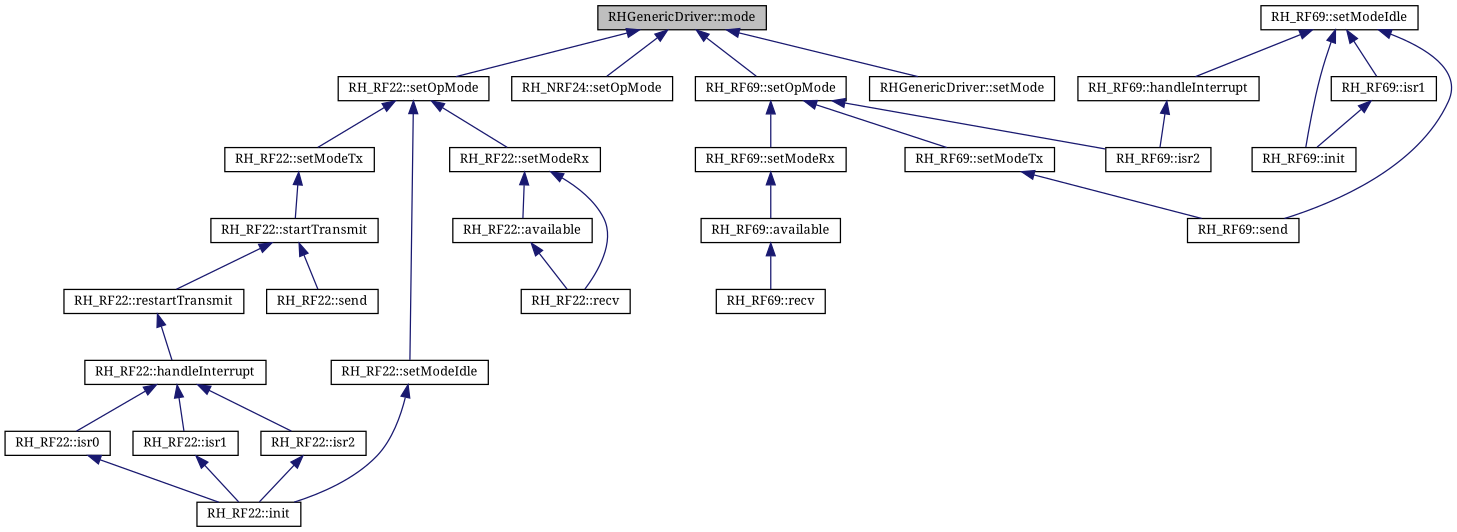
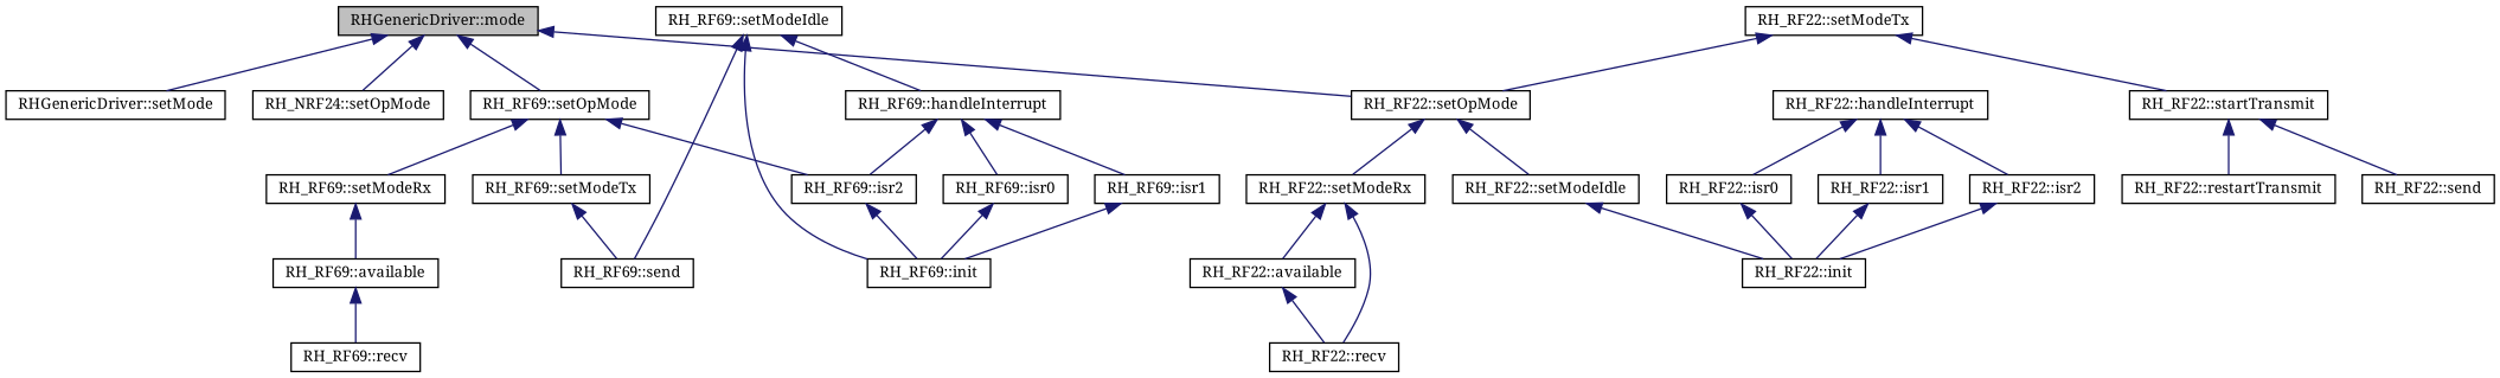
  digraph {
    fontname="Noto Serif"
    rankdir=TB
    node [color=black fillcolor=white fontname="Noto Serif" fontsize=10 shape=record style=filled]
    edge [color=midnightblue dir=back fontname="Noto Serif" fontsize=10 labelfontname=Helvetica labelfontsize=10 style=solid]
    n1 [fillcolor=grey75 fontcolor=black height=0.2 label="RHGenericDriver::mode" width=0.4]
    n2 [height=0.2 label="RHGenericDriver::setMode" width=0.4]
    n3 [height=0.2 label="RH_NRF24::setOpMode" width=0.4]
    n4 [height=0.2 label="RH_RF69::setOpMode" width=0.4]
    n5 [height=0.2 label="RH_RF22::setOpMode" width=0.4]
    n6 [height=0.2 label="RH_RF69::setModeRx" width=0.4]
    n7 [height=0.2 label="RH_RF69::setModeTx" width=0.4]
    n8 [height=0.2 label="RH_RF69::isr2" width=0.4]
    n9 [height=0.2 label="RH_RF22::setModeIdle" width=0.4]
    n10 [height=0.2 label="RH_RF22::setModeRx" width=0.4]
    n11 [height=0.2 label="RH_RF22::setModeTx" width=0.4]
    n12 [height=0.2 label="RH_RF69::setModeIdle" width=0.4]
    n13 [height=0.2 label="RH_RF69::handleInterrupt" width=0.4]
    n14 [height=0.2 label="RH_RF69::init" width=0.4]
    n15 [height=0.2 label="RH_RF69::send" width=0.4]
    n16 [height=0.2 label="RH_RF69::available" width=0.4]
+   n17 [height=0.2 label="RH_RF69::isr0" width=0.4]
    n18 [height=0.2 label="RH_RF69::isr1" width=0.4]
    n19 [height=0.2 label="RH_RF69::recv" width=0.4]
    n20 [height=0.2 label="RH_RF22::init" width=0.4]
    n21 [height=0.2 label="RH_RF22::available" width=0.4]
    n22 [height=0.2 label="RH_RF22::recv" width=0.4]
    n23 [height=0.2 label="RH_RF22::startTransmit" width=0.4]
    n24 [height=0.2 label="RH_RF22::handleInterrupt" width=0.4]
    n25 [height=0.2 label="RH_RF22::isr0" width=0.4]
    n26 [height=0.2 label="RH_RF22::isr1" width=0.4]
    n27 [height=0.2 label="RH_RF22::isr2" width=0.4]
    n28 [height=0.2 label="RH_RF22::restartTransmit" width=0.4]
    n29 [height=0.2 label="RH_RF22::send" width=0.4]
    n1 -> n2
    n1 -> n3
    n1 -> n4
    n1 -> n5
    n4 -> n6
    n4 -> n7
    n4 -> n8
    n5 -> n9
    n5 -> n10
-   n5 -> n11
+   n11 -> n5
    n6 -> n16
    n7 -> n15
+   n8 -> n14
    n9 -> n20
    n10 -> n21
    n10 -> n22
    n11 -> n23
    n12 -> n13
    n12 -> n14
    n12 -> n15
    n13 -> n8
-   n12 -> n18
+   n13 -> n17
+   n13 -> n18
    n16 -> n19
+   n17 -> n14
    n18 -> n14
    n21 -> n22
    n23 -> n28
    n23 -> n29
    n24 -> n25
    n24 -> n26
    n24 -> n27
    n25 -> n20
    n26 -> n20
    n27 -> n20
-   n28 -> n24
  }
